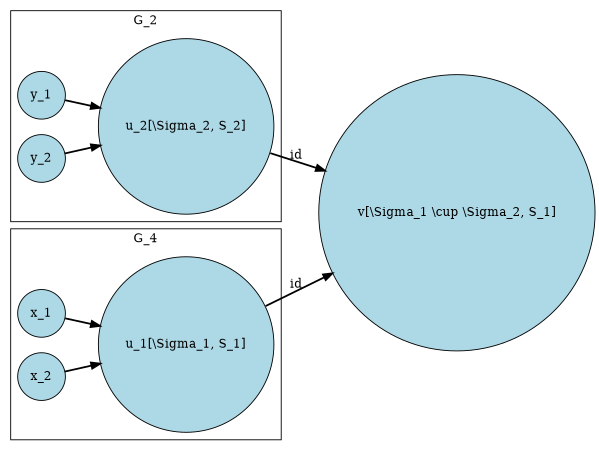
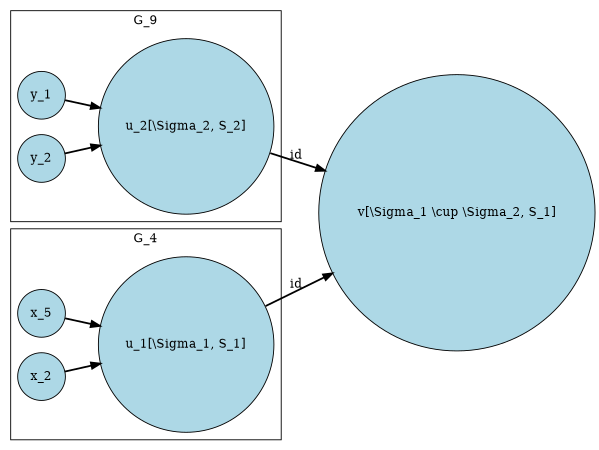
  strict digraph {
    rankdir=LR
    node [fillcolor=lightblue shape=circle style=filled]
    edge [style=bold]
    y_1
    "u_2[\\Sigma_2, S_2]"
    y_2
-   x_1
+   x_1 [label=x_5]
    "u_1[\\Sigma_1, S_1]"
    x_2
    "v[\\Sigma_1 \\cup \\Sigma_2, S_1]"
    subgraph cluster_1 {
-     label=G_2
+     label=G_9
      y_1
      "u_2[\\Sigma_2, S_2]"
      y_2
    }
    subgraph cluster_2 {
      label=G_4
      x_1
      "u_1[\\Sigma_1, S_1]"
      x_2
    }
    y_1 -> "u_2[\\Sigma_2, S_2]"
    "u_2[\\Sigma_2, S_2]" -> "v[\\Sigma_1 \\cup \\Sigma_2, S_1]" [label=id]
    y_2 -> "u_2[\\Sigma_2, S_2]"
    x_1 -> "u_1[\\Sigma_1, S_1]"
    "u_1[\\Sigma_1, S_1]" -> "v[\\Sigma_1 \\cup \\Sigma_2, S_1]" [label=id]
    x_2 -> "u_1[\\Sigma_1, S_1]"
  }
